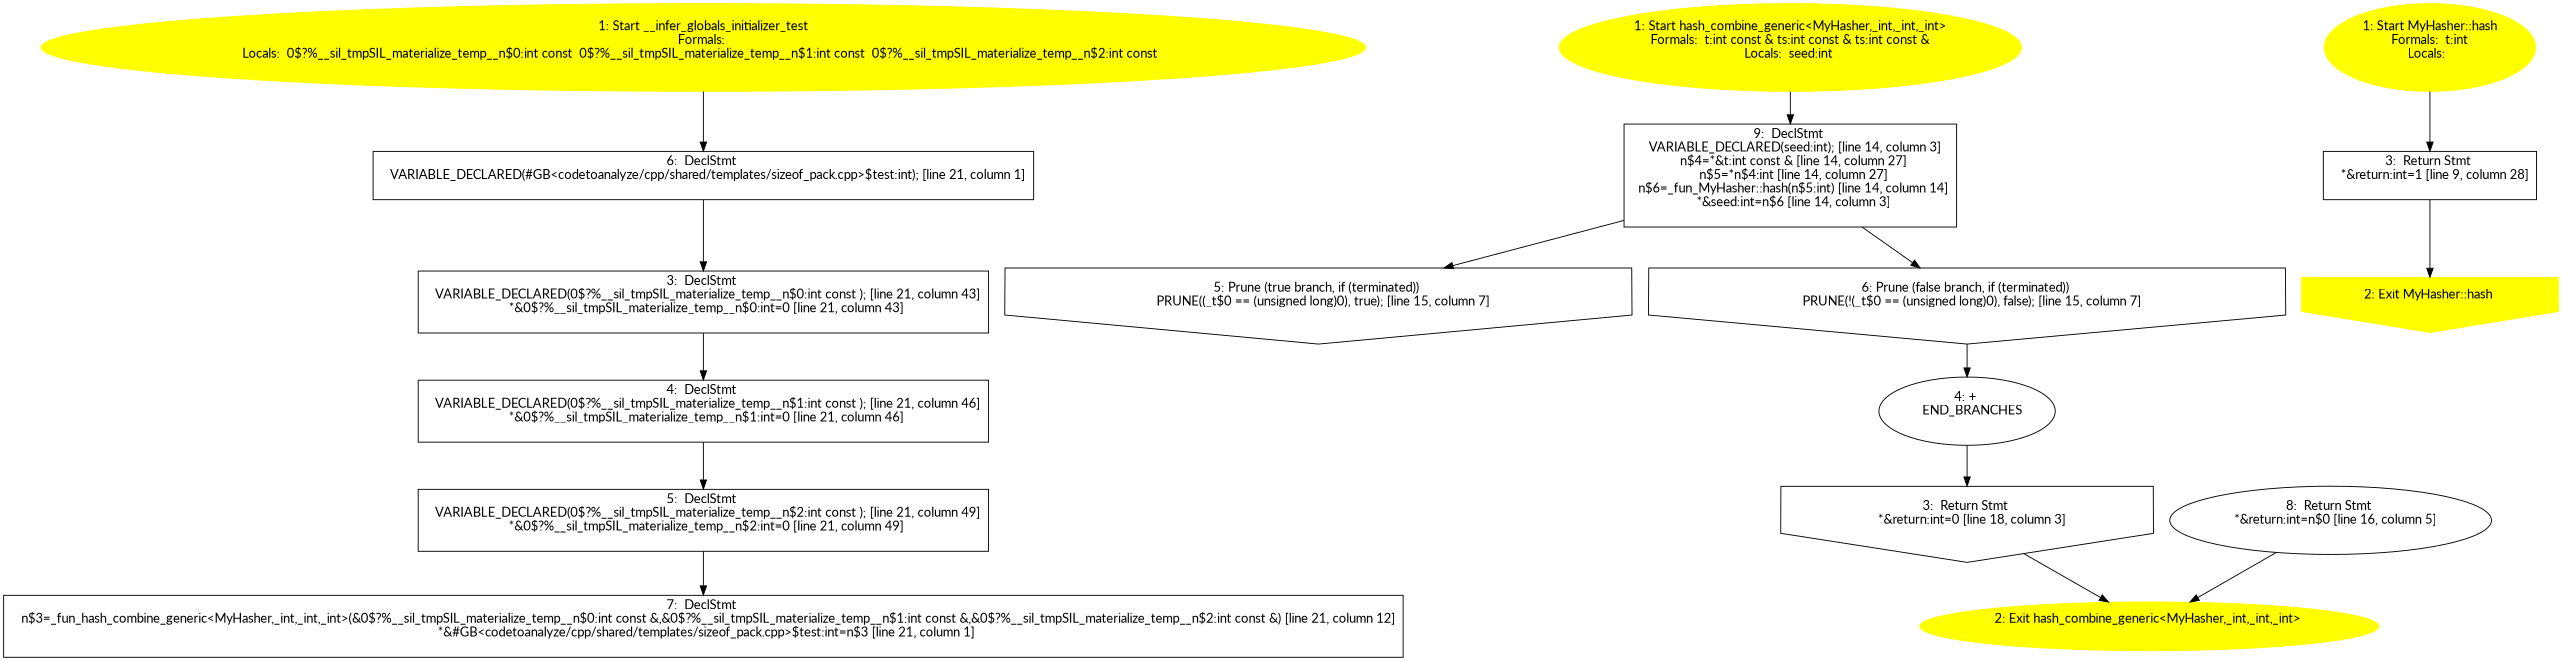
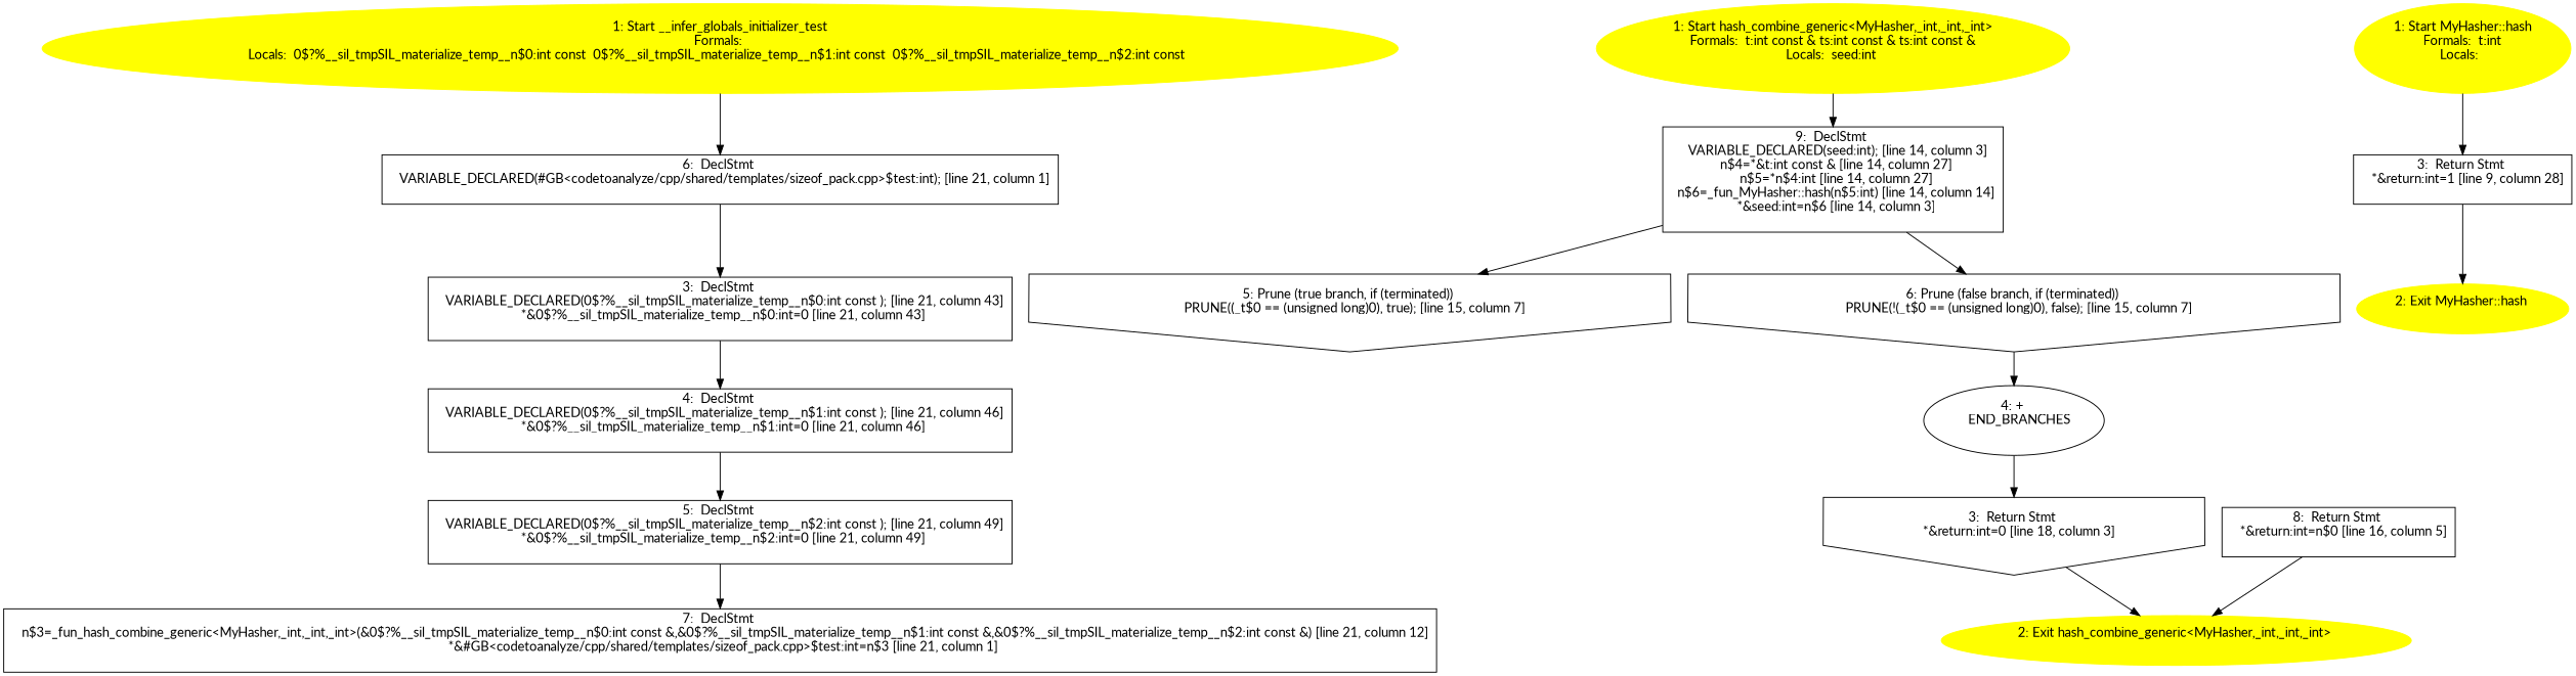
  digraph {
    fontname=Lato
    node [fontname=Lato shape=box]
    edge [fontname=Lato]
    n1 [color=yellow label="1: Start __infer_globals_initializer_test\nFormals: \nLocals:  0$?%__sil_tmpSIL_materialize_temp__n$0:int const  0$?%__sil_tmpSIL_materialize_temp__n$1:int const  0$?%__sil_tmpSIL_materialize_temp__n$2:int const  \n  " style=filled shape=""]
    n2 [label="6:  DeclStmt \n   VARIABLE_DECLARED(#GB<codetoanalyze/cpp/shared/templates/sizeof_pack.cpp>$test:int); [line 21, column 1]\n "]
    n3 [label="3:  DeclStmt \n   VARIABLE_DECLARED(0$?%__sil_tmpSIL_materialize_temp__n$0:int const ); [line 21, column 43]\n  *&0$?%__sil_tmpSIL_materialize_temp__n$0:int=0 [line 21, column 43]\n "]
    n4 [label="4:  DeclStmt \n   VARIABLE_DECLARED(0$?%__sil_tmpSIL_materialize_temp__n$1:int const ); [line 21, column 46]\n  *&0$?%__sil_tmpSIL_materialize_temp__n$1:int=0 [line 21, column 46]\n "]
    n5 [label="5:  DeclStmt \n   VARIABLE_DECLARED(0$?%__sil_tmpSIL_materialize_temp__n$2:int const ); [line 21, column 49]\n  *&0$?%__sil_tmpSIL_materialize_temp__n$2:int=0 [line 21, column 49]\n "]
    n6 [label="7:  DeclStmt \n   n$3=_fun_hash_combine_generic<MyHasher,_int,_int,_int>(&0$?%__sil_tmpSIL_materialize_temp__n$0:int const &,&0$?%__sil_tmpSIL_materialize_temp__n$1:int const &,&0$?%__sil_tmpSIL_materialize_temp__n$2:int const &) [line 21, column 12]\n  *&#GB<codetoanalyze/cpp/shared/templates/sizeof_pack.cpp>$test:int=n$3 [line 21, column 1]\n "]
    n7 [color=yellow label="1: Start hash_combine_generic<MyHasher,_int,_int,_int>\nFormals:  t:int const & ts:int const & ts:int const &\nLocals:  seed:int \n  " style=filled shape=""]
    n8 [label="9:  DeclStmt \n   VARIABLE_DECLARED(seed:int); [line 14, column 3]\n  n$4=*&t:int const & [line 14, column 27]\n  n$5=*n$4:int [line 14, column 27]\n  n$6=_fun_MyHasher::hash(n$5:int) [line 14, column 14]\n  *&seed:int=n$6 [line 14, column 3]\n "]
    n9 [label="5: Prune (true branch, if (terminated)) \n   PRUNE((_t$0 == (unsigned long)0), true); [line 15, column 7]\n " shape=invhouse]
    n10 [label="6: Prune (false branch, if (terminated)) \n   PRUNE(!(_t$0 == (unsigned long)0), false); [line 15, column 7]\n " shape=invhouse]
    n11 [label="4: + \n   END_BRANCHES\n " shape=""]
    n12 [color=yellow label="2: Exit hash_combine_generic<MyHasher,_int,_int,_int> \n  " style=filled shape=""]
    n13 [label="3:  Return Stmt \n   *&return:int=0 [line 18, column 3]\n " shape=invhouse]
-   n14 [label="8:  Return Stmt \n   *&return:int=n$0 [line 16, column 5]\n " shape=ellipse]
+   n14 [label="8:  Return Stmt \n   *&return:int=n$0 [line 16, column 5]\n "]
    n15 [color=yellow label="1: Start MyHasher::hash\nFormals:  t:int\nLocals:  \n  " style=filled shape=""]
    n16 [label="3:  Return Stmt \n   *&return:int=1 [line 9, column 28]\n "]
-   n17 [color=yellow label="2: Exit MyHasher::hash \n  " style=filled shape=invhouse]
+   n17 [color=yellow label="2: Exit MyHasher::hash \n  " style=filled shape=""]
    n1 -> n2
    n2 -> n3
    n3 -> n4
    n4 -> n5
    n5 -> n6
    n7 -> n8
    n8 -> n9
    n8 -> n10
    n10 -> n11
    n11 -> n13
    n13 -> n12
    n14 -> n12
    n15 -> n16
    n16 -> n17
  }
